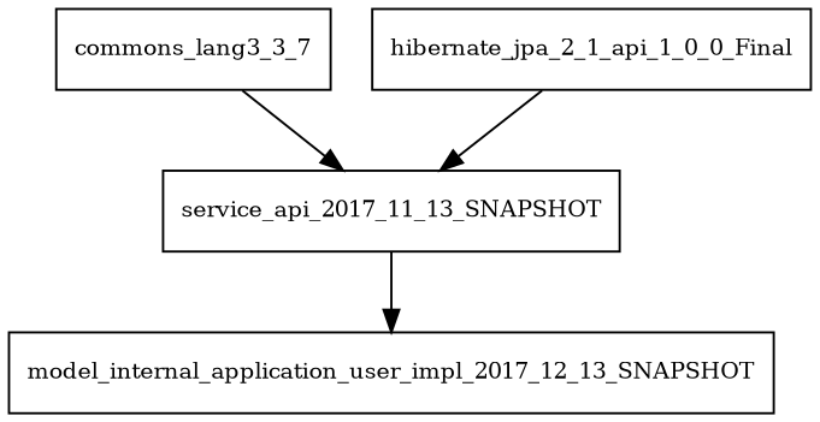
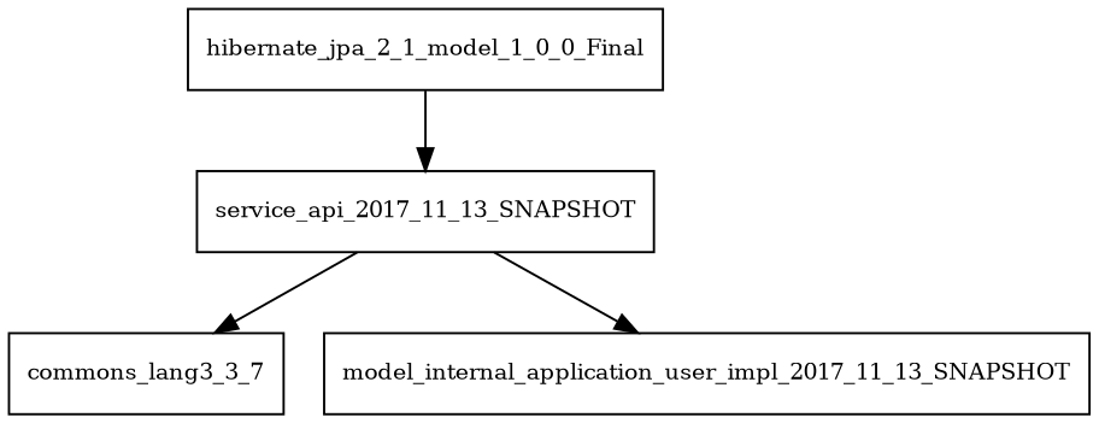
  digraph {
    node [fontsize=10.0 shape=box]
    service_api_2017_11_13_SNAPSHOT
    commons_lang3_3_7
-   model_internal_application_user_impl_2017_11_13_SNAPSHOT [label=model_internal_application_user_impl_2017_12_13_SNAPSHOT]
-   hibernate_jpa_2_1_api_1_0_0_Final
-   commons_lang3_3_7 -> service_api_2017_11_13_SNAPSHOT
+   model_internal_application_user_impl_2017_11_13_SNAPSHOT
+   hibernate_jpa_2_1_api_1_0_0_Final [label=hibernate_jpa_2_1_model_1_0_0_Final]
+   service_api_2017_11_13_SNAPSHOT -> commons_lang3_3_7
    service_api_2017_11_13_SNAPSHOT -> model_internal_application_user_impl_2017_11_13_SNAPSHOT
    hibernate_jpa_2_1_api_1_0_0_Final -> service_api_2017_11_13_SNAPSHOT
  }
